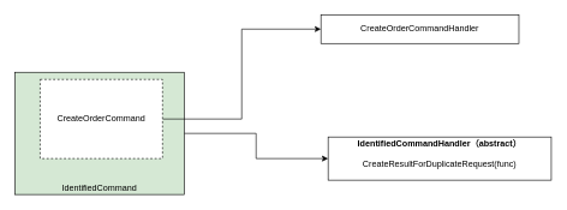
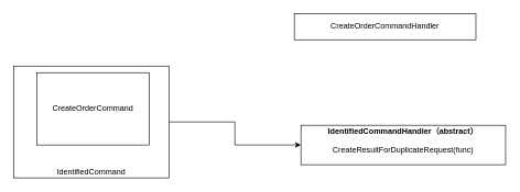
  <mxCell id="0" />
  <mxCell id="1" parent="0" />
  <mxCell id="2" style="edgeStyle=orthogonalEdgeStyle;rounded=0;orthogonalLoop=1;jettySize=auto;html=1;entryX=0;entryY=0.5;entryDx=0;entryDy=0;" edge="1" parent="1" source="3" target="7"><mxGeometry relative="1" as="geometry" /></mxCell>
- <mxCell id="3" value="IdentifiedCommand" style="rounded=0;whiteSpace=wrap;html=1;verticalAlign=bottom;fillColor=#d5e8d4;" vertex="1" parent="1"><mxGeometry x="20" y="100" width="235" height="170" as="geometry" /></mxCell>
- <mxCell id="4" style="edgeStyle=orthogonalEdgeStyle;rounded=0;orthogonalLoop=1;jettySize=auto;html=1;entryX=0;entryY=0.5;entryDx=0;entryDy=0;" edge="1" parent="1" source="5" target="6"><mxGeometry relative="1" as="geometry"><mxPoint x="355" y="20" as="targetPoint" /></mxGeometry></mxCell>
- <mxCell id="5" value="CreateOrderCommand" style="rounded=0;whiteSpace=wrap;html=1;dashed=1;" vertex="1" parent="1"><mxGeometry x="55" y="110" width="170" height="110" as="geometry" /></mxCell>
+ <mxCell id="3" value="IdentifiedCommand" style="rounded=0;whiteSpace=wrap;html=1;verticalAlign=bottom;" vertex="1" parent="1"><mxGeometry x="20" y="100" width="235" height="170" as="geometry" /></mxCell>
+ <mxCell id="5" value="CreateOrderCommand" style="rounded=0;whiteSpace=wrap;html=1;" vertex="1" parent="1"><mxGeometry x="55" y="110" width="170" height="110" as="geometry" /></mxCell>
  <mxCell id="6" value="CreateOrderCommandHandler" style="rounded=0;whiteSpace=wrap;html=1;" vertex="1" parent="1"><mxGeometry x="445" y="20" width="275" height="40" as="geometry" /></mxCell>
  <mxCell id="7" value="&lt;b&gt;IdentifiedCommandHandler（abstract）&lt;/b&gt;&lt;div&gt;&lt;b&gt;&lt;br&gt;&lt;/b&gt;&lt;div&gt;CreateResultForDuplicateRequest(func)&lt;br&gt;&lt;/div&gt;&lt;div&gt;&lt;br&gt;&lt;/div&gt;&lt;/div&gt;" style="rounded=0;whiteSpace=wrap;html=1;" vertex="1" parent="1"><mxGeometry x="455" y="190" width="310" height="60" as="geometry" /></mxCell>
